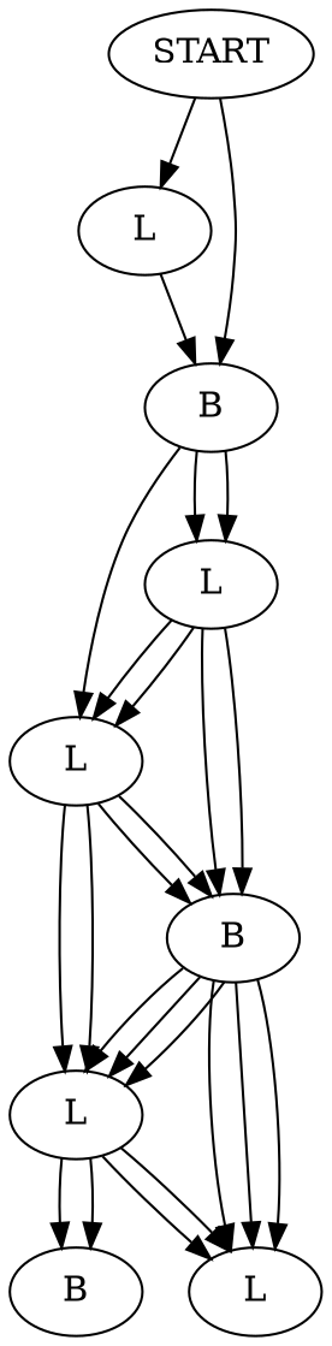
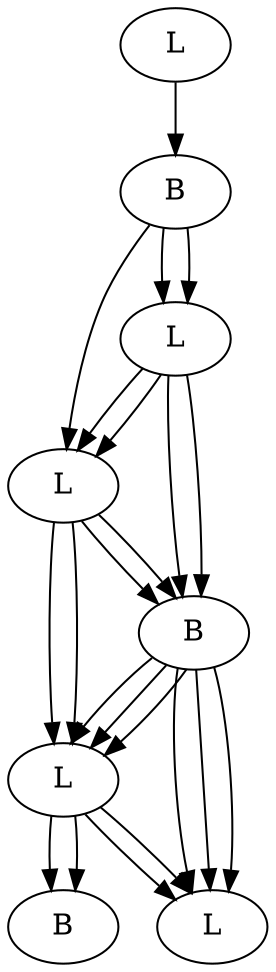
  digraph {
-   n1 [label=START]
    n2 [label=L]
    n3 [label=B]
    n4 [label=L]
    n5 [label=L]
    n6 [label=B]
    n7 [label=L]
    n8 [label=L]
    n9 [label=B]
-   n1 -> n2
-   n1 -> n3
    n2 -> n3
    n3 -> n4
    n3 -> n4
    n3 -> n5
    n4 -> n5
    n4 -> n5
    n4 -> n6
    n4 -> n6
    n5 -> n6
    n5 -> n6
    n5 -> n7
    n5 -> n7
    n6 -> n7
    n6 -> n7
    n6 -> n7
    n6 -> n8
    n6 -> n8
    n6 -> n8
    n7 -> n8
    n7 -> n8
    n7 -> n9
    n7 -> n9
  }
